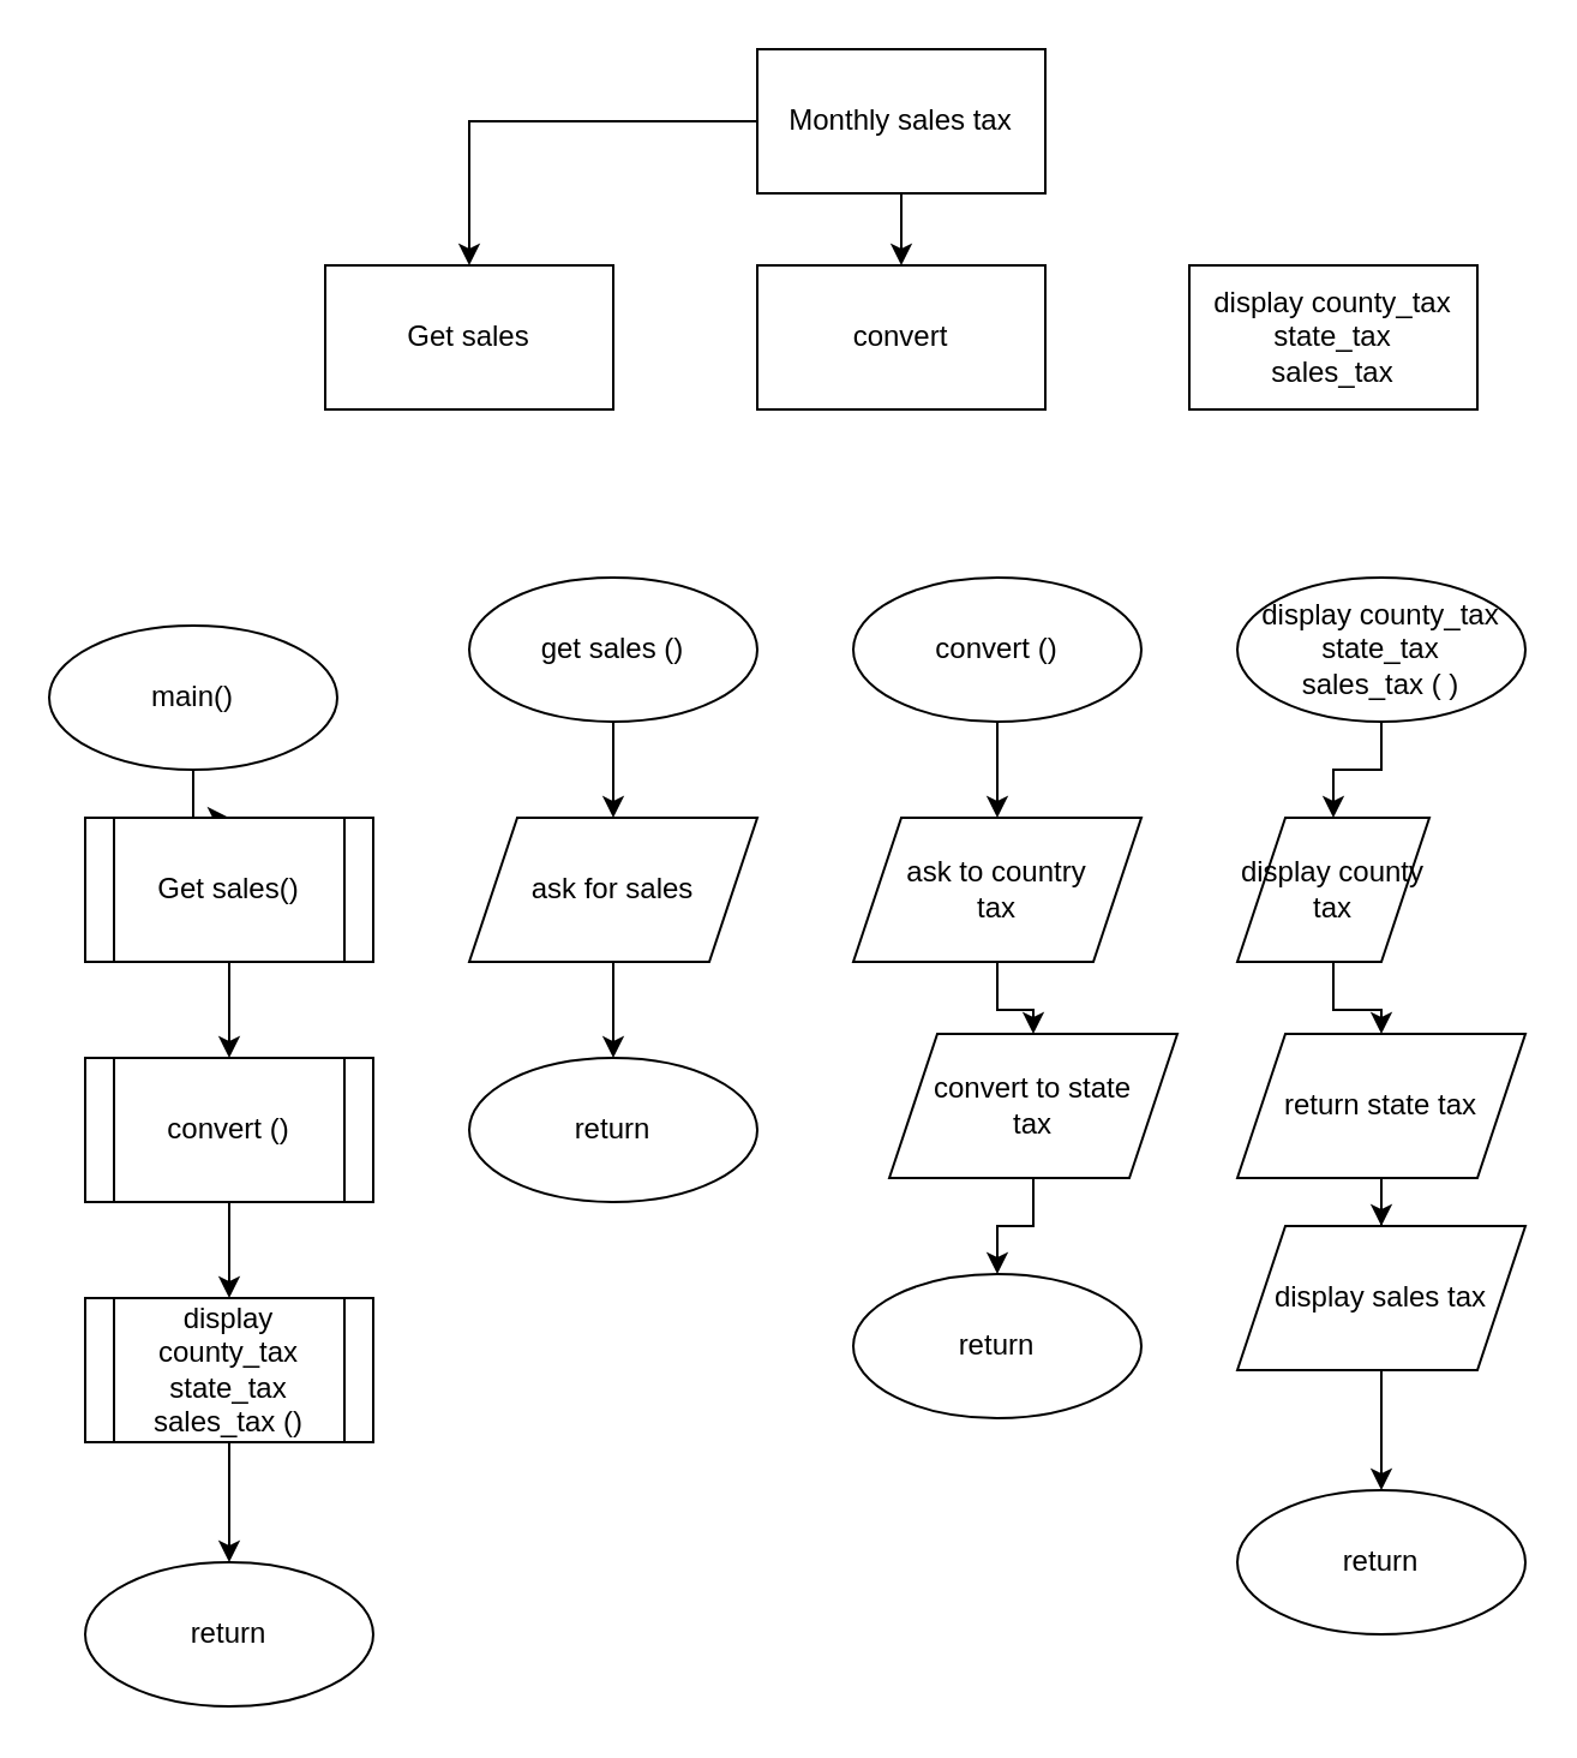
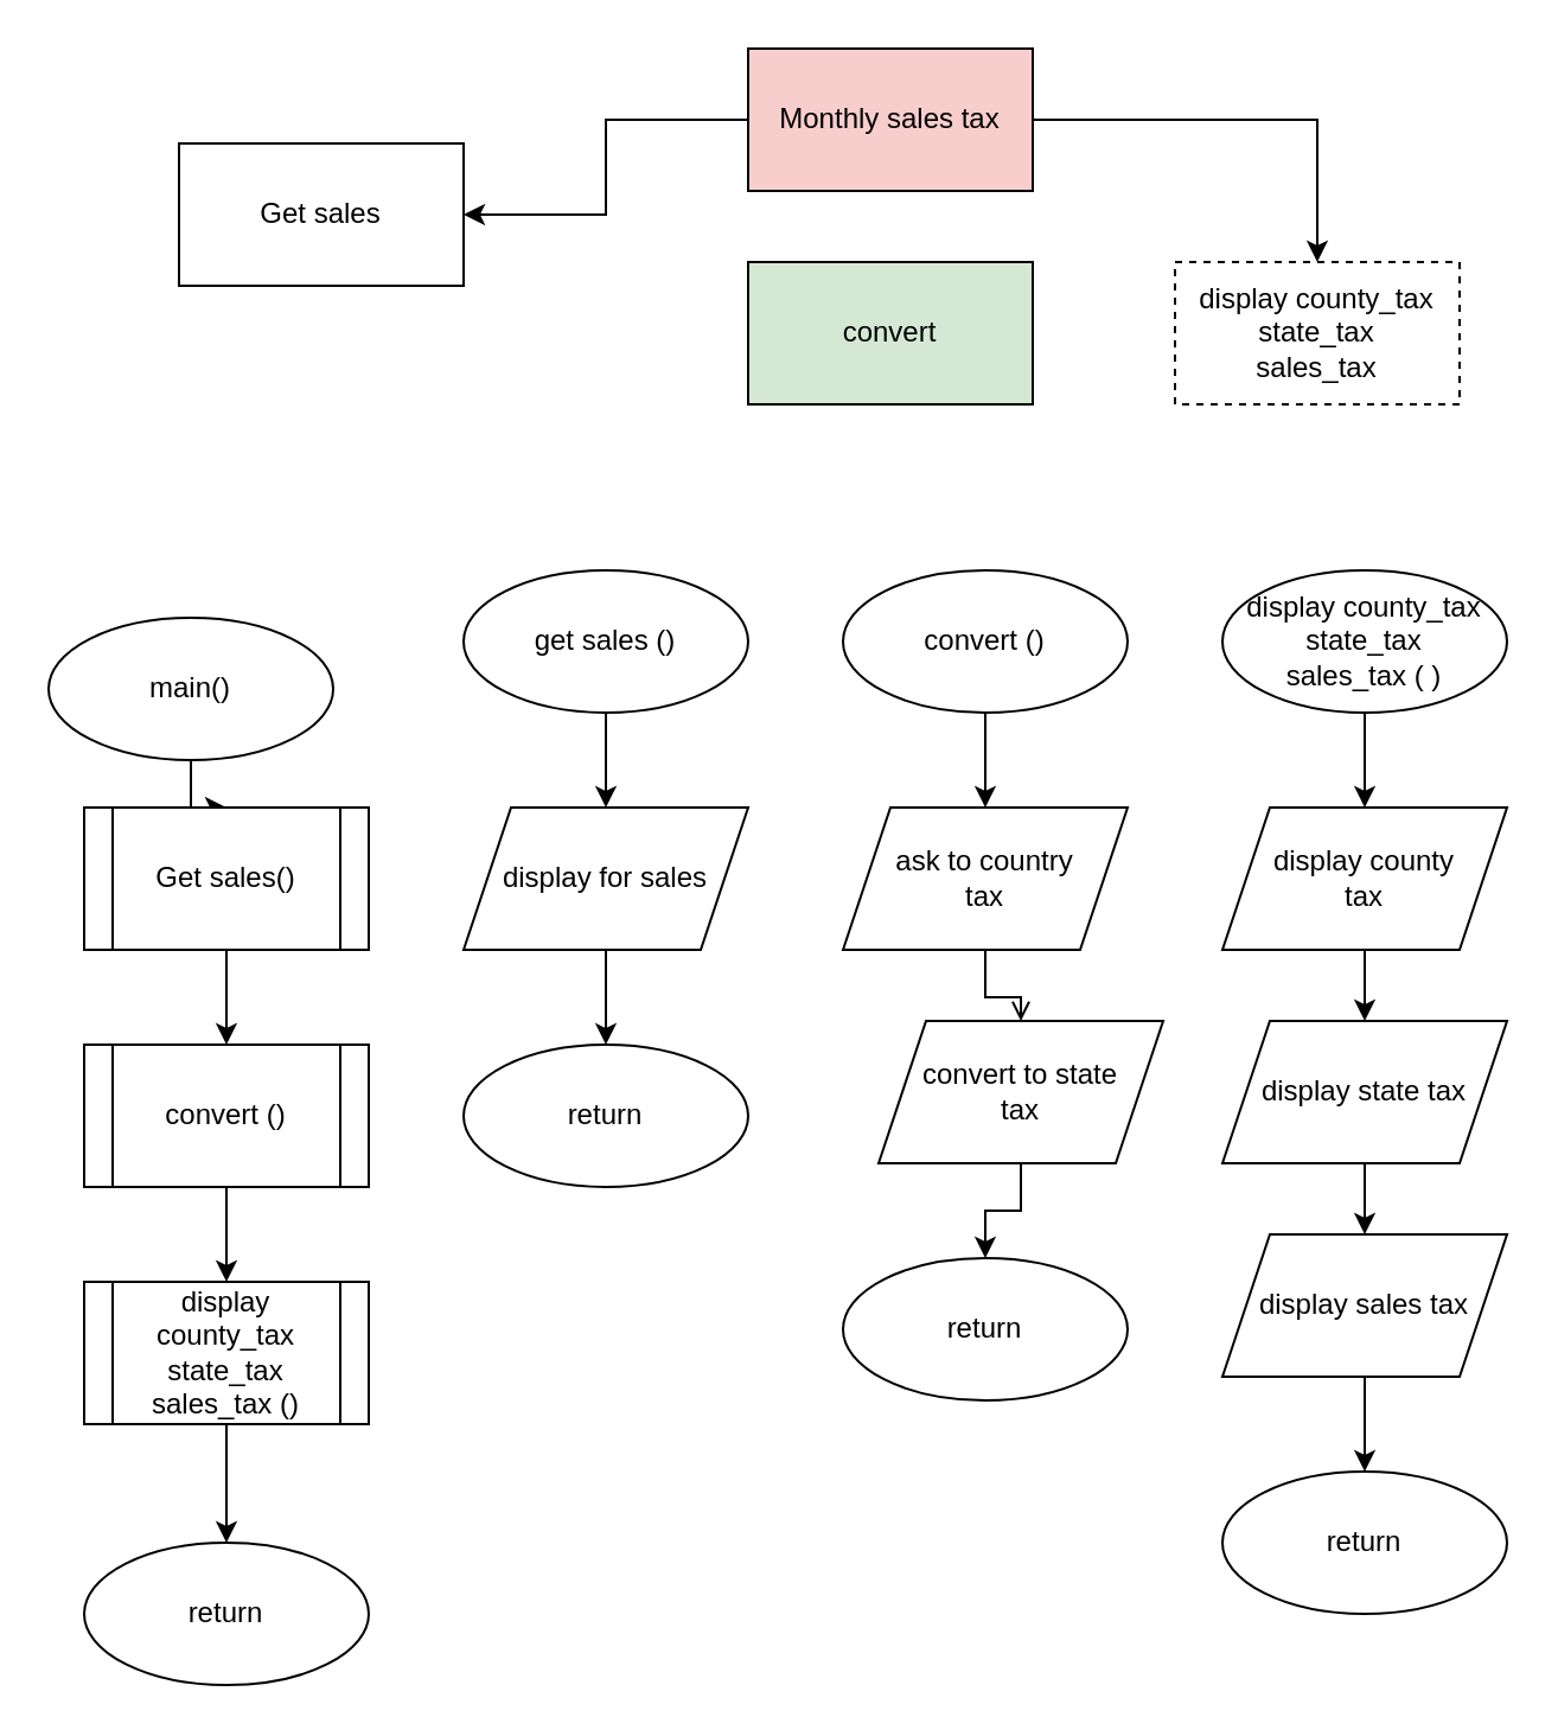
  <mxCell id="0" />
  <mxCell id="1" parent="0" />
- <mxCell id="2" value="&lt;div&gt;display county_tax&lt;/div&gt;&lt;div&gt;state_tax&lt;/div&gt;&lt;div&gt;sales_tax&lt;br&gt;&lt;/div&gt;" style="rounded=0;whiteSpace=wrap;html=1;" vertex="1" parent="1"><mxGeometry x="495" y="110" width="120" height="60" as="geometry" /></mxCell>
- <mxCell id="3" value="convert" style="rounded=0;whiteSpace=wrap;html=1;" vertex="1" parent="1"><mxGeometry x="315" y="110" width="120" height="60" as="geometry" /></mxCell>
- <mxCell id="4" value="Get sales" style="rounded=0;whiteSpace=wrap;html=1;" vertex="1" parent="1"><mxGeometry x="135" y="110" width="120" height="60" as="geometry" /></mxCell>
- <mxCell id="5" value="" style="edgeStyle=orthogonalEdgeStyle;rounded=0;orthogonalLoop=1;jettySize=auto;html=1;" edge="1" parent="1" source="8" target="3"><mxGeometry relative="1" as="geometry" /></mxCell>
+ <mxCell id="2" value="&lt;div&gt;display county_tax&lt;/div&gt;&lt;div&gt;state_tax&lt;/div&gt;&lt;div&gt;sales_tax&lt;br&gt;&lt;/div&gt;" style="rounded=0;whiteSpace=wrap;html=1;dashed=1;" vertex="1" parent="1"><mxGeometry x="495" y="110" width="120" height="60" as="geometry" /></mxCell>
+ <mxCell id="3" value="convert" style="rounded=0;whiteSpace=wrap;html=1;fillColor=#d5e8d4;" vertex="1" parent="1"><mxGeometry x="315" y="110" width="120" height="60" as="geometry" /></mxCell>
+ <mxCell id="4" value="Get sales" style="rounded=0;whiteSpace=wrap;html=1;" vertex="1" parent="1"><mxGeometry x="75" y="60" width="120" height="60" as="geometry" /></mxCell>
  <mxCell id="6" style="edgeStyle=orthogonalEdgeStyle;rounded=0;orthogonalLoop=1;jettySize=auto;html=1;exitX=0;exitY=0.5;exitDx=0;exitDy=0;" edge="1" parent="1" source="8" target="4"><mxGeometry relative="1" as="geometry" /></mxCell>
- <mxCell id="8" value="Monthly sales tax" style="rounded=0;whiteSpace=wrap;html=1;" vertex="1" parent="1"><mxGeometry x="315" y="20" width="120" height="60" as="geometry" /></mxCell>
+ <mxCell id="7" style="edgeStyle=orthogonalEdgeStyle;rounded=0;orthogonalLoop=1;jettySize=auto;html=1;exitX=1;exitY=0.5;exitDx=0;exitDy=0;" edge="1" parent="1" source="8" target="2"><mxGeometry relative="1" as="geometry" /></mxCell>
+ <mxCell id="8" value="Monthly sales tax" style="rounded=0;whiteSpace=wrap;html=1;fillColor=#f8cecc;" vertex="1" parent="1"><mxGeometry x="315" y="20" width="120" height="60" as="geometry" /></mxCell>
  <mxCell id="9" value="return" style="ellipse;whiteSpace=wrap;html=1;" vertex="1" parent="1"><mxGeometry x="35" y="650" width="120" height="60" as="geometry" /></mxCell>
  <mxCell id="10" value="" style="edgeStyle=orthogonalEdgeStyle;rounded=0;orthogonalLoop=1;jettySize=auto;html=1;" edge="1" parent="1" source="11" target="17"><mxGeometry relative="1" as="geometry" /></mxCell>
  <mxCell id="11" value="main()" style="ellipse;whiteSpace=wrap;html=1;" vertex="1" parent="1"><mxGeometry x="20" y="260" width="120" height="60" as="geometry" /></mxCell>
  <mxCell id="12" value="" style="edgeStyle=orthogonalEdgeStyle;rounded=0;orthogonalLoop=1;jettySize=auto;html=1;" edge="1" parent="1" source="13" target="9"><mxGeometry relative="1" as="geometry" /></mxCell>
  <mxCell id="13" value="&lt;div&gt;display county_tax&lt;/div&gt;&lt;div&gt;state_tax&lt;/div&gt;sales_tax ()" style="shape=process;whiteSpace=wrap;html=1;backgroundOutline=1;" vertex="1" parent="1"><mxGeometry x="35" y="540" width="120" height="60" as="geometry" /></mxCell>
  <mxCell id="14" value="" style="edgeStyle=orthogonalEdgeStyle;rounded=0;orthogonalLoop=1;jettySize=auto;html=1;" edge="1" parent="1" source="15" target="13"><mxGeometry relative="1" as="geometry" /></mxCell>
  <mxCell id="15" value="convert ()" style="shape=process;whiteSpace=wrap;html=1;backgroundOutline=1;" vertex="1" parent="1"><mxGeometry x="35" y="440" width="120" height="60" as="geometry" /></mxCell>
  <mxCell id="16" value="" style="edgeStyle=orthogonalEdgeStyle;rounded=0;orthogonalLoop=1;jettySize=auto;html=1;" edge="1" parent="1" source="17" target="15"><mxGeometry relative="1" as="geometry" /></mxCell>
  <mxCell id="17" value="Get sales()" style="shape=process;whiteSpace=wrap;html=1;backgroundOutline=1;" vertex="1" parent="1"><mxGeometry x="35" y="340" width="120" height="60" as="geometry" /></mxCell>
  <mxCell id="18" value="" style="edgeStyle=orthogonalEdgeStyle;rounded=0;orthogonalLoop=1;jettySize=auto;html=1;" edge="1" parent="1" source="19" target="25"><mxGeometry relative="1" as="geometry" /></mxCell>
  <mxCell id="19" value="&lt;div&gt;display county_tax&lt;/div&gt;&lt;div&gt;state_tax&lt;/div&gt;&lt;div&gt;sales_tax ( )&lt;br&gt;&lt;/div&gt;" style="ellipse;whiteSpace=wrap;html=1;" vertex="1" parent="1"><mxGeometry x="515" y="240" width="120" height="60" as="geometry" /></mxCell>
  <mxCell id="20" value="" style="edgeStyle=orthogonalEdgeStyle;rounded=0;orthogonalLoop=1;jettySize=auto;html=1;" edge="1" parent="1" source="21" target="27"><mxGeometry relative="1" as="geometry" /></mxCell>
  <mxCell id="21" value="convert ()" style="ellipse;whiteSpace=wrap;html=1;" vertex="1" parent="1"><mxGeometry x="355" y="240" width="120" height="60" as="geometry" /></mxCell>
  <mxCell id="22" value="" style="edgeStyle=orthogonalEdgeStyle;rounded=0;orthogonalLoop=1;jettySize=auto;html=1;" edge="1" parent="1" source="23" target="29"><mxGeometry relative="1" as="geometry" /></mxCell>
  <mxCell id="23" value="get sales ()" style="ellipse;whiteSpace=wrap;html=1;" vertex="1" parent="1"><mxGeometry x="195" y="240" width="120" height="60" as="geometry" /></mxCell>
  <mxCell id="24" value="" style="edgeStyle=orthogonalEdgeStyle;rounded=0;orthogonalLoop=1;jettySize=auto;html=1;" edge="1" parent="1" source="25" target="33"><mxGeometry relative="1" as="geometry" /></mxCell>
- <mxCell id="25" value="&lt;div&gt;display county &lt;br&gt;&lt;/div&gt;&lt;div&gt;tax&lt;br&gt;&lt;/div&gt;" style="shape=parallelogram;perimeter=parallelogramPerimeter;whiteSpace=wrap;html=1;fixedSize=1;" vertex="1" parent="1"><mxGeometry x="515" y="340" width="80" height="60" as="geometry" /></mxCell>
- <mxCell id="26" value="" style="edgeStyle=orthogonalEdgeStyle;rounded=0;orthogonalLoop=1;jettySize=auto;html=1;" edge="1" parent="1" source="27" target="35"><mxGeometry relative="1" as="geometry" /></mxCell>
+ <mxCell id="25" value="&lt;div&gt;display county &lt;br&gt;&lt;/div&gt;&lt;div&gt;tax&lt;br&gt;&lt;/div&gt;" style="shape=parallelogram;perimeter=parallelogramPerimeter;whiteSpace=wrap;html=1;fixedSize=1;" vertex="1" parent="1"><mxGeometry x="515" y="340" width="120" height="60" as="geometry" /></mxCell>
+ <mxCell id="26" value="" style="edgeStyle=orthogonalEdgeStyle;rounded=0;orthogonalLoop=1;jettySize=auto;html=1;endArrow=open;" edge="1" parent="1" source="27" target="35"><mxGeometry relative="1" as="geometry" /></mxCell>
  <mxCell id="27" value="&lt;div&gt;ask to country&lt;/div&gt;&lt;div&gt;tax&lt;br&gt;&lt;/div&gt;" style="shape=parallelogram;perimeter=parallelogramPerimeter;whiteSpace=wrap;html=1;fixedSize=1;" vertex="1" parent="1"><mxGeometry x="355" y="340" width="120" height="60" as="geometry" /></mxCell>
  <mxCell id="28" value="" style="edgeStyle=orthogonalEdgeStyle;rounded=0;orthogonalLoop=1;jettySize=auto;html=1;" edge="1" parent="1" source="29" target="36"><mxGeometry relative="1" as="geometry" /></mxCell>
- <mxCell id="29" value="ask for sales " style="shape=parallelogram;perimeter=parallelogramPerimeter;whiteSpace=wrap;html=1;fixedSize=1;" vertex="1" parent="1"><mxGeometry x="195" y="340" width="120" height="60" as="geometry" /></mxCell>
+ <mxCell id="29" value="display for sales " style="shape=parallelogram;perimeter=parallelogramPerimeter;whiteSpace=wrap;html=1;fixedSize=1;" vertex="1" parent="1"><mxGeometry x="195" y="340" width="120" height="60" as="geometry" /></mxCell>
  <mxCell id="30" value="" style="edgeStyle=orthogonalEdgeStyle;rounded=0;orthogonalLoop=1;jettySize=auto;html=1;" edge="1" parent="1" source="31" target="38"><mxGeometry relative="1" as="geometry" /></mxCell>
- <mxCell id="31" value="display sales tax" style="shape=parallelogram;perimeter=parallelogramPerimeter;whiteSpace=wrap;html=1;fixedSize=1;" vertex="1" parent="1"><mxGeometry x="515" y="510" width="120" height="60" as="geometry" /></mxCell>
+ <mxCell id="31" value="display sales tax" style="shape=parallelogram;perimeter=parallelogramPerimeter;whiteSpace=wrap;html=1;fixedSize=1;" vertex="1" parent="1"><mxGeometry x="515" y="520" width="120" height="60" as="geometry" /></mxCell>
  <mxCell id="32" value="" style="edgeStyle=orthogonalEdgeStyle;rounded=0;orthogonalLoop=1;jettySize=auto;html=1;" edge="1" parent="1" source="33" target="31"><mxGeometry relative="1" as="geometry" /></mxCell>
- <mxCell id="33" value="return state tax" style="shape=parallelogram;perimeter=parallelogramPerimeter;whiteSpace=wrap;html=1;fixedSize=1;" vertex="1" parent="1"><mxGeometry x="515" y="430" width="120" height="60" as="geometry" /></mxCell>
+ <mxCell id="33" value="display state tax" style="shape=parallelogram;perimeter=parallelogramPerimeter;whiteSpace=wrap;html=1;fixedSize=1;" vertex="1" parent="1"><mxGeometry x="515" y="430" width="120" height="60" as="geometry" /></mxCell>
  <mxCell id="34" value="" style="edgeStyle=orthogonalEdgeStyle;rounded=0;orthogonalLoop=1;jettySize=auto;html=1;" edge="1" parent="1" source="35" target="37"><mxGeometry relative="1" as="geometry" /></mxCell>
  <mxCell id="35" value="&lt;div&gt;convert to state&lt;/div&gt;&lt;div&gt;tax&lt;br&gt;&lt;/div&gt;" style="shape=parallelogram;perimeter=parallelogramPerimeter;whiteSpace=wrap;html=1;fixedSize=1;" vertex="1" parent="1"><mxGeometry x="370" y="430" width="120" height="60" as="geometry" /></mxCell>
  <mxCell id="36" value="return" style="ellipse;whiteSpace=wrap;html=1;" vertex="1" parent="1"><mxGeometry x="195" y="440" width="120" height="60" as="geometry" /></mxCell>
  <mxCell id="37" value="return" style="ellipse;whiteSpace=wrap;html=1;" vertex="1" parent="1"><mxGeometry x="355" y="530" width="120" height="60" as="geometry" /></mxCell>
  <mxCell id="38" value="return" style="ellipse;whiteSpace=wrap;html=1;" vertex="1" parent="1"><mxGeometry x="515" y="620" width="120" height="60" as="geometry" /></mxCell>
